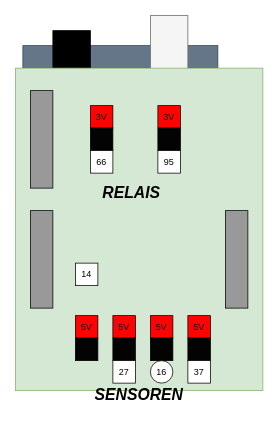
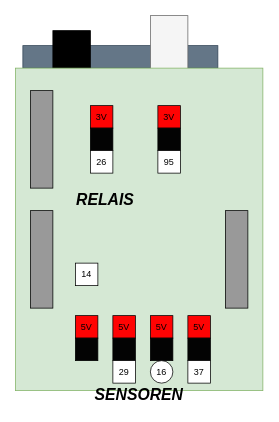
  <mxCell id="0" />
  <mxCell id="1" parent="0" />
  <mxCell id="2" value="" style="rounded=0;whiteSpace=wrap;html=1;fillColor=#647687;fontColor=#ffffff;strokeColor=#314354;" vertex="1" parent="1"><mxGeometry x="30" y="60" width="260" height="30" as="geometry" /></mxCell>
  <mxCell id="3" value="" style="rounded=0;whiteSpace=wrap;html=1;fillColor=#000000;" vertex="1" parent="1"><mxGeometry x="70" y="40" width="50" height="60" as="geometry" /></mxCell>
  <mxCell id="4" value="" style="rounded=0;whiteSpace=wrap;html=1;fillColor=#f5f5f5;fontColor=#333333;strokeColor=#666666;" vertex="1" parent="1"><mxGeometry x="200" y="20" width="50" height="80" as="geometry" /></mxCell>
  <mxCell id="5" value="" style="rounded=0;whiteSpace=wrap;html=1;fillColor=#d5e8d4;strokeColor=#82b366;" vertex="1" parent="1"><mxGeometry x="20" y="90" width="330" height="430" as="geometry" /></mxCell>
  <mxCell id="6" value="" style="rounded=0;whiteSpace=wrap;html=1;fillColor=#999999;" vertex="1" parent="1"><mxGeometry x="40" y="120" width="30" height="130" as="geometry" /></mxCell>
  <mxCell id="7" value="" style="rounded=0;whiteSpace=wrap;html=1;fillColor=#999999;" vertex="1" parent="1"><mxGeometry x="40" y="280" width="30" height="130" as="geometry" /></mxCell>
  <mxCell id="8" value="" style="rounded=0;whiteSpace=wrap;html=1;fillColor=#999999;" vertex="1" parent="1"><mxGeometry x="300" y="280" width="30" height="130" as="geometry" /></mxCell>
  <mxCell id="9" value="5V" style="whiteSpace=wrap;html=1;aspect=fixed;fillColor=#FF0303;" vertex="1" parent="1"><mxGeometry x="100" y="420" width="30" height="30" as="geometry" /></mxCell>
  <mxCell id="10" value="5V" style="whiteSpace=wrap;html=1;aspect=fixed;fillColor=#FF0303;" vertex="1" parent="1"><mxGeometry x="150" y="420" width="30" height="30" as="geometry" /></mxCell>
  <mxCell id="11" value="5V" style="whiteSpace=wrap;html=1;aspect=fixed;fillColor=#FF0303;" vertex="1" parent="1"><mxGeometry x="200" y="420" width="30" height="30" as="geometry" /></mxCell>
  <mxCell id="12" value="5V" style="whiteSpace=wrap;html=1;aspect=fixed;fillColor=#FF0303;" vertex="1" parent="1"><mxGeometry x="250" y="420" width="30" height="30" as="geometry" /></mxCell>
  <mxCell id="13" value="" style="whiteSpace=wrap;html=1;aspect=fixed;fillColor=#030303;" vertex="1" parent="1"><mxGeometry x="100" y="450" width="30" height="30" as="geometry" /></mxCell>
  <mxCell id="14" value="" style="whiteSpace=wrap;html=1;aspect=fixed;fillColor=#030303;" vertex="1" parent="1"><mxGeometry x="150" y="450" width="30" height="30" as="geometry" /></mxCell>
  <mxCell id="15" value="" style="whiteSpace=wrap;html=1;aspect=fixed;fillColor=#030303;" vertex="1" parent="1"><mxGeometry x="200" y="450" width="30" height="30" as="geometry" /></mxCell>
  <mxCell id="16" value="" style="whiteSpace=wrap;html=1;aspect=fixed;fillColor=#030303;" vertex="1" parent="1"><mxGeometry x="250" y="450" width="30" height="30" as="geometry" /></mxCell>
  <mxCell id="17" value="14" style="whiteSpace=wrap;html=1;aspect=fixed;" vertex="1" parent="1"><mxGeometry x="100" y="350" width="30" height="30" as="geometry" /></mxCell>
- <mxCell id="18" value="27" style="whiteSpace=wrap;html=1;aspect=fixed;" vertex="1" parent="1"><mxGeometry x="150" y="480" width="30" height="30" as="geometry" /></mxCell>
+ <mxCell id="18" value="29" style="whiteSpace=wrap;html=1;aspect=fixed;" vertex="1" parent="1"><mxGeometry x="150" y="480" width="30" height="30" as="geometry" /></mxCell>
  <mxCell id="19" value="16" style="ellipse;whiteSpace=wrap;html=1;aspect=fixed;" vertex="1" parent="1"><mxGeometry x="200" y="480" width="30" height="30" as="geometry" /></mxCell>
  <mxCell id="20" value="37" style="whiteSpace=wrap;html=1;aspect=fixed;" vertex="1" parent="1"><mxGeometry x="250" y="480" width="30" height="30" as="geometry" /></mxCell>
  <mxCell id="21" value="&lt;font style=&quot;font-size: 21px;&quot;&gt;&lt;b&gt;&lt;i&gt;SENSOREN&lt;/i&gt;&lt;/b&gt;&lt;/font&gt;" style="text;html=1;strokeColor=none;fillColor=none;align=center;verticalAlign=middle;whiteSpace=wrap;rounded=0;" vertex="1" parent="1"><mxGeometry x="130" y="510" width="110" height="30" as="geometry" /></mxCell>
  <mxCell id="22" value="3V" style="whiteSpace=wrap;html=1;aspect=fixed;fillColor=#FF0303;" vertex="1" parent="1"><mxGeometry x="120" y="140" width="30" height="30" as="geometry" /></mxCell>
  <mxCell id="23" value="" style="whiteSpace=wrap;html=1;aspect=fixed;fillColor=#030303;" vertex="1" parent="1"><mxGeometry x="120" y="170" width="30" height="30" as="geometry" /></mxCell>
- <mxCell id="24" value="66" style="whiteSpace=wrap;html=1;aspect=fixed;" vertex="1" parent="1"><mxGeometry x="120" y="200" width="30" height="30" as="geometry" /></mxCell>
+ <mxCell id="24" value="26" style="whiteSpace=wrap;html=1;aspect=fixed;" vertex="1" parent="1"><mxGeometry x="120" y="200" width="30" height="30" as="geometry" /></mxCell>
  <mxCell id="25" value="3V" style="whiteSpace=wrap;html=1;aspect=fixed;fillColor=#FF0303;" vertex="1" parent="1"><mxGeometry x="210" y="140" width="30" height="30" as="geometry" /></mxCell>
  <mxCell id="26" value="" style="whiteSpace=wrap;html=1;aspect=fixed;fillColor=#030303;" vertex="1" parent="1"><mxGeometry x="210" y="170" width="30" height="30" as="geometry" /></mxCell>
  <mxCell id="27" value="95" style="whiteSpace=wrap;html=1;aspect=fixed;" vertex="1" parent="1"><mxGeometry x="210" y="200" width="30" height="30" as="geometry" /></mxCell>
- <mxCell id="28" value="&lt;font style=&quot;font-size: 21px;&quot;&gt;&lt;b&gt;&lt;i&gt;RELAIS&lt;/i&gt;&lt;/b&gt;&lt;/font&gt;" style="text;html=1;strokeColor=none;fillColor=none;align=center;verticalAlign=middle;whiteSpace=wrap;rounded=0;" vertex="1" parent="1"><mxGeometry x="120" y="240" width="110" height="30" as="geometry" /></mxCell>
+ <mxCell id="28" value="&lt;font style=&quot;font-size: 21px;&quot;&gt;&lt;b&gt;&lt;i&gt;RELAIS&lt;/i&gt;&lt;/b&gt;&lt;/font&gt;" style="text;html=1;strokeColor=none;fillColor=none;align=center;verticalAlign=middle;whiteSpace=wrap;rounded=0;" vertex="1" parent="1"><mxGeometry x="85" y="250" width="110" height="30" as="geometry" /></mxCell>
